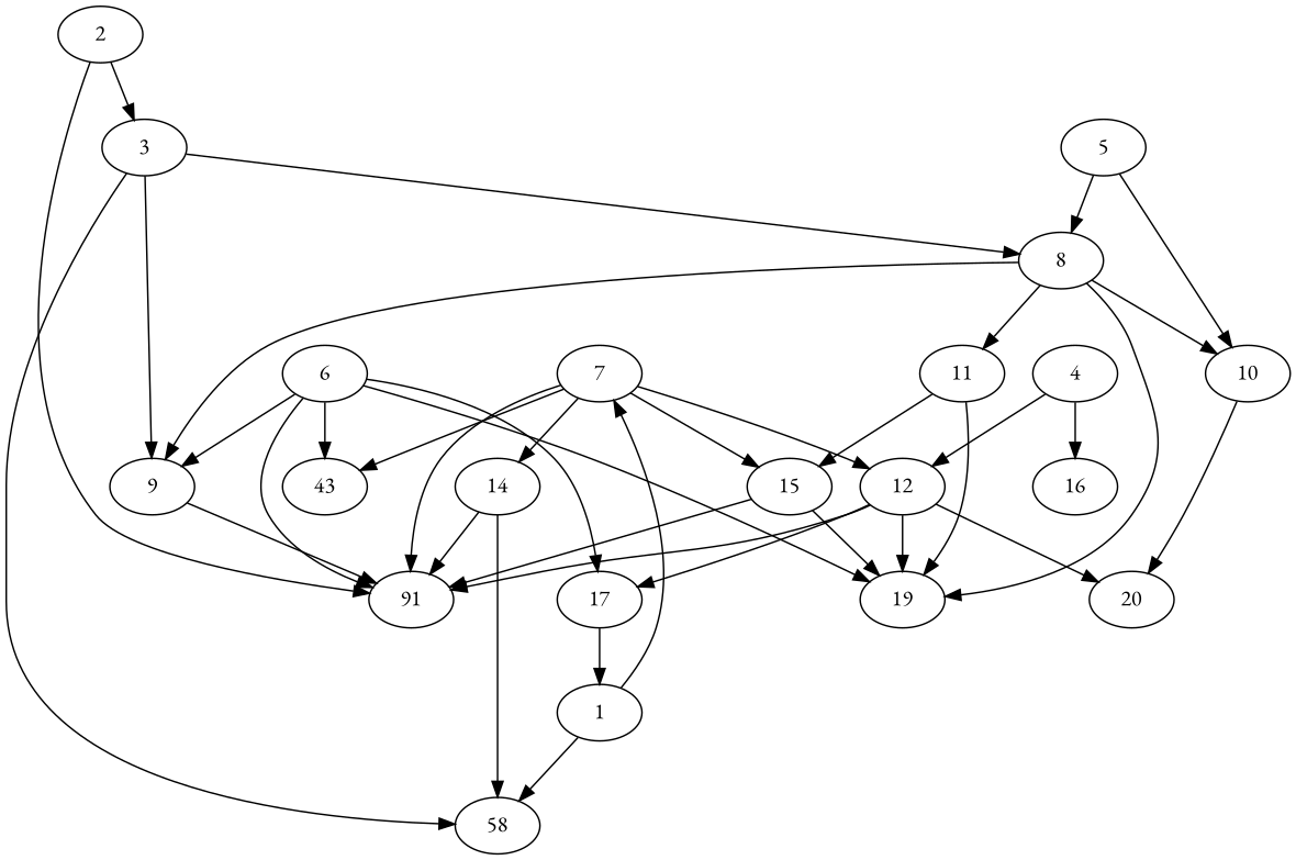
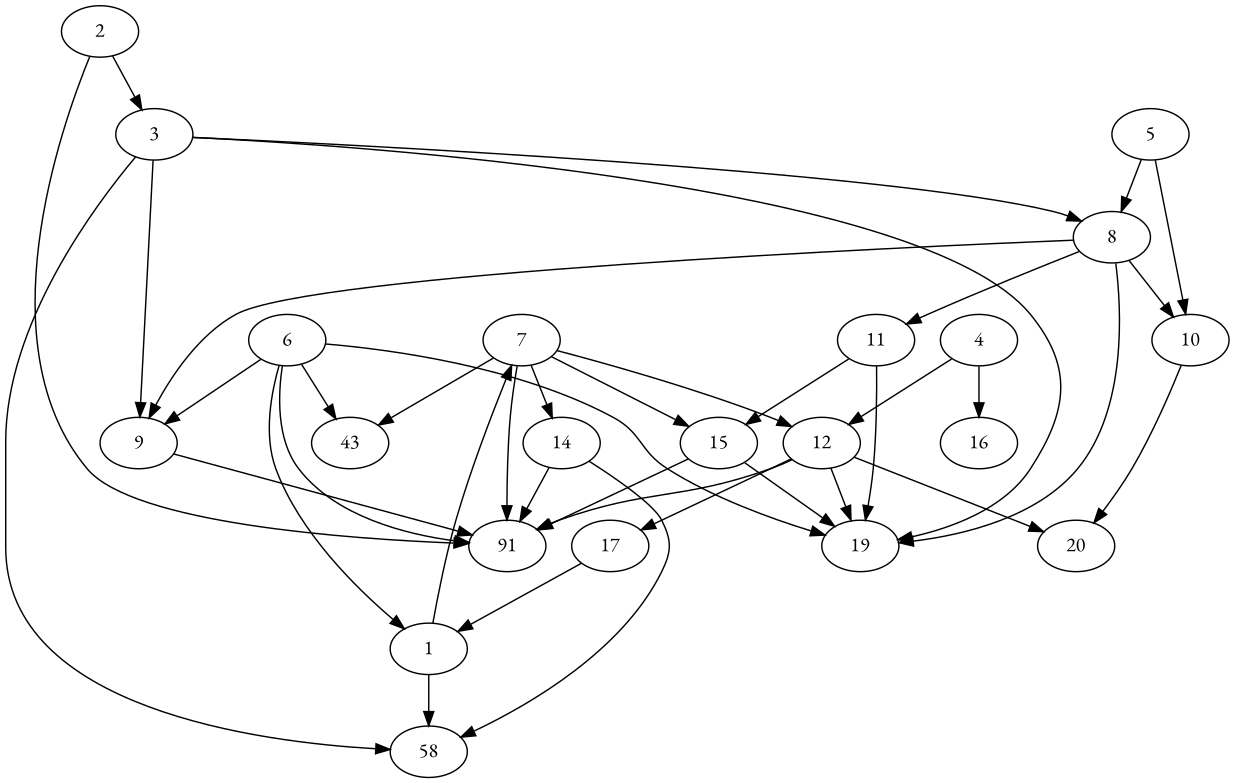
  digraph {
    fontname="EB Garamond"
    node [Weight=2 fontname="EB Garamond"]
    edge [Weight=7 fontname="EB Garamond"]
    7 [Weight=9]
    1
    n3 [Weight=8 label=58]
    n4 [Weight=4 label=91]
    12 [Weight=8]
    n6 [Weight=6 label=43]
    14 [Weight=10]
    15 [Weight=10]
    17 [Weight=5]
    3 [Weight=8]
    2
    8 [Weight=7]
    9
    19 [Weight=4]
    10 [Weight=10]
    11 [Weight=7]
    4
    16
    20 [Weight=3]
    5
    6 [Weight=10]
    7 -> n4 [Weight=6]
    7 -> 12 [Weight=5]
    7 -> n6
    7 -> 14 [Weight=8]
    7 -> 15 [Weight=3]
    1 -> 7 [Weight=6]
    1 -> n3
    12 -> n4 [Weight=9]
    12 -> 17
    12 -> 19 [Weight=8]
    12 -> 20 [Weight=2]
    14 -> n3 [Weight=4]
    14 -> n4 [Weight=2]
    15 -> n4 [Weight=5]
    15 -> 19
    17 -> 1 [Weight=5]
    3 -> n3 [Weight=3]
    3 -> 8 [Weight=6]
    3 -> 9 [Weight=5]
+   3 -> 19 [Weight=9]
    2 -> n4 [Weight=4]
    2 -> 3 [Weight=4]
    8 -> 9 [Weight=3]
    8 -> 19 [Weight=10]
    8 -> 10
    8 -> 11 [Weight=3]
    9 -> n4 [Weight=10]
    10 -> 20 [Weight=3]
    11 -> 15 [Weight=4]
    11 -> 19
    4 -> 12 [Weight=10]
    4 -> 16 [Weight=5]
    5 -> 8 [Weight=10]
    5 -> 10 [Weight=5]
    6 -> n4 [Weight=3]
    6 -> n6
-   6 -> 17 [Weight=10]
+   6 -> 1 [Weight=10]
    6 -> 9 [Weight=4]
    6 -> 19 [Weight=2]
  }
